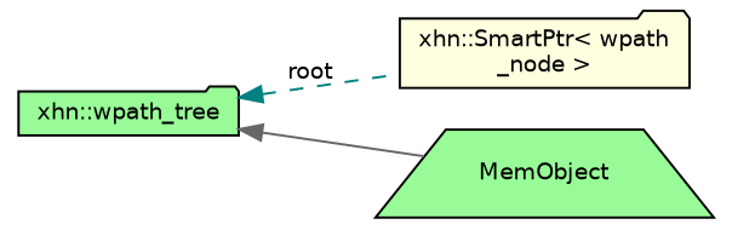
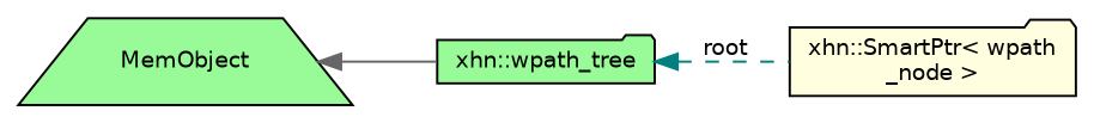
  digraph {
    rankdir=LR
    node [color=black fillcolor=palegreen fontname=Helvetica fontsize=10 shape=folder style=filled]
    edge [dir=back fontname=Helvetica fontsize=10 labelfontname=Helvetica labelfontsize=10]
    n1 [fontcolor=black height=0.2 label="xhn::wpath_tree" width=0.4]
    n2 [fillcolor=lightyellow height=0.2 label="xhn::SmartPtr\< wpath\l_node \>" width=0.4]
    n3 [height=0.2 label=MemObject shape=trapezium width=0.4]
    n1 -> n2 [color=teal label=" root" style=dashed]
-   n1 -> n3 [color=gray40 style=solid]
+   n3 -> n1 [color=gray40 style=solid]
  }
